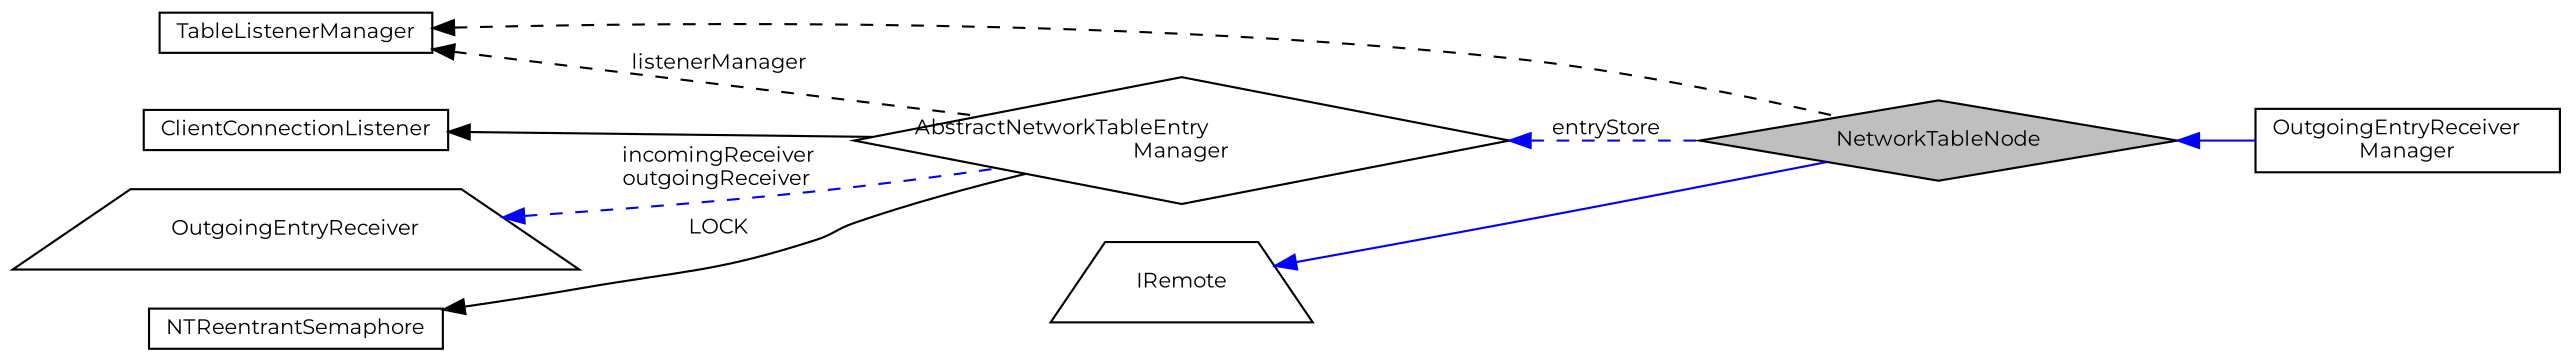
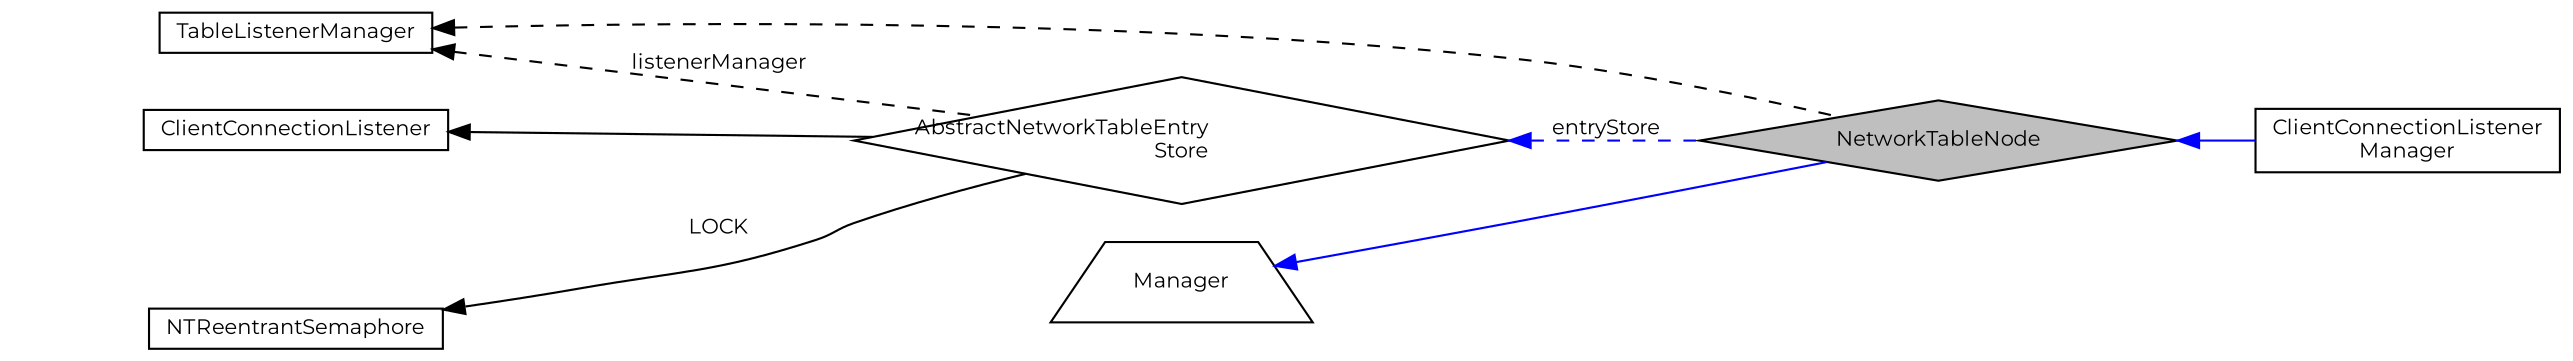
  digraph {
    fontname=Montserrat
    rankdir=LR
    node [color=black fontname=Montserrat fontsize=10 shape=box]
    edge [color=blue dir=back fontname=Montserrat fontsize=10 labelfontname=FreeSans labelfontsize=10 style=solid]
    n1 [fillcolor=grey75 fontcolor=black height=0.2 label=NetworkTableNode shape=diamond style=filled width=0.4]
-   n2 [height=0.2 label="OutgoingEntryReceiver\lManager" width=0.4]
+   n2 [height=0.2 label="ClientConnectionListener\lManager" width=0.4]
    n3 [height=0.2 label=TableListenerManager width=0.4]
-   n4 [height=0.2 label="AbstractNetworkTableEntry\lManager" shape=diamond width=0.4]
-   n5 [height=0.2 label=IRemote shape=trapezium width=0.4]
+   n4 [height=0.2 label="AbstractNetworkTableEntry\lStore" shape=diamond width=0.4]
+   n5 [height=0.2 label=Manager shape=trapezium width=0.4]
    n6 [height=0.2 label=ClientConnectionListener width=0.4]
-   n7 [height=0.2 label=OutgoingEntryReceiver shape=trapezium width=0.4]
    n8 [height=0.2 label=NTReentrantSemaphore width=0.4]
    n1 -> n2
    n3 -> n1 [color=black style=dashed]
    n3 -> n4 [color=black label=" listenerManager" style=dashed]
    n4 -> n1 [label=" entryStore" style=dashed]
    n5 -> n1
    n6 -> n4 [color=black]
-   n7 -> n4 [label=" incomingReceiver\noutgoingReceiver" style=dashed]
    n8 -> n4 [color=black label=" LOCK"]
  }
